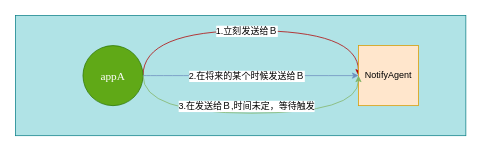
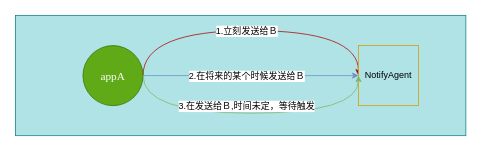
  <mxCell id="0" />
  <mxCell id="1" parent="0" />
  <mxCell id="2" value="" style="rounded=0;whiteSpace=wrap;html=1;fontFamily=Lucida Console;fontSize=15;fillColor=#b0e3e6;strokeColor=#0e8088;align=center;" parent="1" vertex="1"><mxGeometry x="20" y="20" width="600" height="160" as="geometry" /></mxCell>
  <mxCell id="3" style="edgeStyle=orthogonalEdgeStyle;curved=1;rounded=0;orthogonalLoop=1;jettySize=auto;html=1;exitX=1;exitY=0.5;exitDx=0;exitDy=0;entryX=0;entryY=0.5;entryDx=0;entryDy=0;fillColor=#e51400;strokeColor=#B20000;" edge="1" parent="1" source="5" target="9"><mxGeometry relative="1" as="geometry"><Array as="points"><mxPoint x="190" y="40" /><mxPoint x="477" y="40" /></Array></mxGeometry></mxCell>
  <mxCell id="4" value="1.立刻发送给Ｂ" style="text;html=1;align=center;verticalAlign=middle;resizable=0;points=[];labelBackgroundColor=#ffffff;" vertex="1" connectable="0" parent="3"><mxGeometry x="-0.376" y="-3" relative="1" as="geometry"><mxPoint x="70" y="-3" as="offset" /></mxGeometry></mxCell>
  <mxCell id="5" value="appA" style="ellipse;whiteSpace=wrap;html=1;aspect=fixed;fontFamily=Lucida Console;fontSize=15;fillColor=#60a917;strokeColor=#2D7600;fontColor=#ffffff;" parent="1" vertex="1"><mxGeometry x="110" y="60" width="80" height="80" as="geometry" /></mxCell>
  <mxCell id="6" value="" style="endArrow=classic;html=1;fontFamily=Lucida Console;fontSize=15;exitX=1;exitY=0.5;exitDx=0;exitDy=0;fillColor=#dae8fc;strokeColor=#6c8ebf;entryX=0;entryY=0.5;entryDx=0;entryDy=0;entryPerimeter=0;edgeStyle=orthogonalEdgeStyle;curved=1;gradientColor=#7ea6e0;" parent="1" source="5" edge="1" target="9"><mxGeometry width="50" height="50" relative="1" as="geometry"><mxPoint x="60" y="250" as="sourcePoint" /><mxPoint x="470" y="100" as="targetPoint" /></mxGeometry></mxCell>
  <mxCell id="7" value="2.在将来的某个时候发送给Ｂ" style="text;html=1;align=center;verticalAlign=middle;resizable=0;points=[];labelBackgroundColor=#ffffff;" vertex="1" connectable="0" parent="6"><mxGeometry x="-0.589" relative="1" as="geometry"><mxPoint x="78" as="offset" /></mxGeometry></mxCell>
  <mxCell id="8" value="" style="edgeStyle=elbowEdgeStyle;elbow=horizontal;endArrow=classic;html=1;fontFamily=Lucida Console;fontSize=15;exitX=0;exitY=0.5;exitDx=0;exitDy=0;" parent="1" source="5" target="2" edge="1"><mxGeometry width="50" height="50" relative="1" as="geometry"><mxPoint x="100" y="110" as="sourcePoint" /><mxPoint x="110" y="200" as="targetPoint" /><Array as="points"><mxPoint x="70" y="140" /><mxPoint x="80" y="150" /><mxPoint x="90" y="100" /></Array></mxGeometry></mxCell>
- <mxCell id="9" value="NotifyAgent" style="whiteSpace=wrap;html=1;aspect=fixed;fillColor=#ffe6cc;strokeColor=#d79b00;" vertex="1" parent="1"><mxGeometry x="477" y="60" width="80" height="80" as="geometry" /></mxCell>
+ <mxCell id="9" value="NotifyAgent" style="whiteSpace=wrap;html=1;aspect=fixed;fillColor=#b0e3e6;strokeColor=#d79b00;" vertex="1" parent="1"><mxGeometry x="477" y="60" width="80" height="80" as="geometry" /></mxCell>
  <mxCell id="10" style="edgeStyle=orthogonalEdgeStyle;curved=1;rounded=0;orthogonalLoop=1;jettySize=auto;html=1;exitX=1;exitY=0.5;exitDx=0;exitDy=0;entryX=0;entryY=0.5;entryDx=0;entryDy=0;gradientColor=#97d077;fillColor=#d5e8d4;strokeColor=#82b366;" edge="1" parent="1"><mxGeometry relative="1" as="geometry"><mxPoint x="190" y="100" as="sourcePoint" /><mxPoint x="477" y="100" as="targetPoint" /><Array as="points"><mxPoint x="190" y="150" /><mxPoint x="477" y="150" /></Array></mxGeometry></mxCell>
  <mxCell id="11" value="3.在发送给Ｂ,时间未定，等待触发" style="text;html=1;align=center;verticalAlign=middle;resizable=0;points=[];labelBackgroundColor=#ffffff;" vertex="1" connectable="0" parent="10"><mxGeometry x="-0.493" y="12" relative="1" as="geometry"><mxPoint x="89" y="2" as="offset" /></mxGeometry></mxCell>
